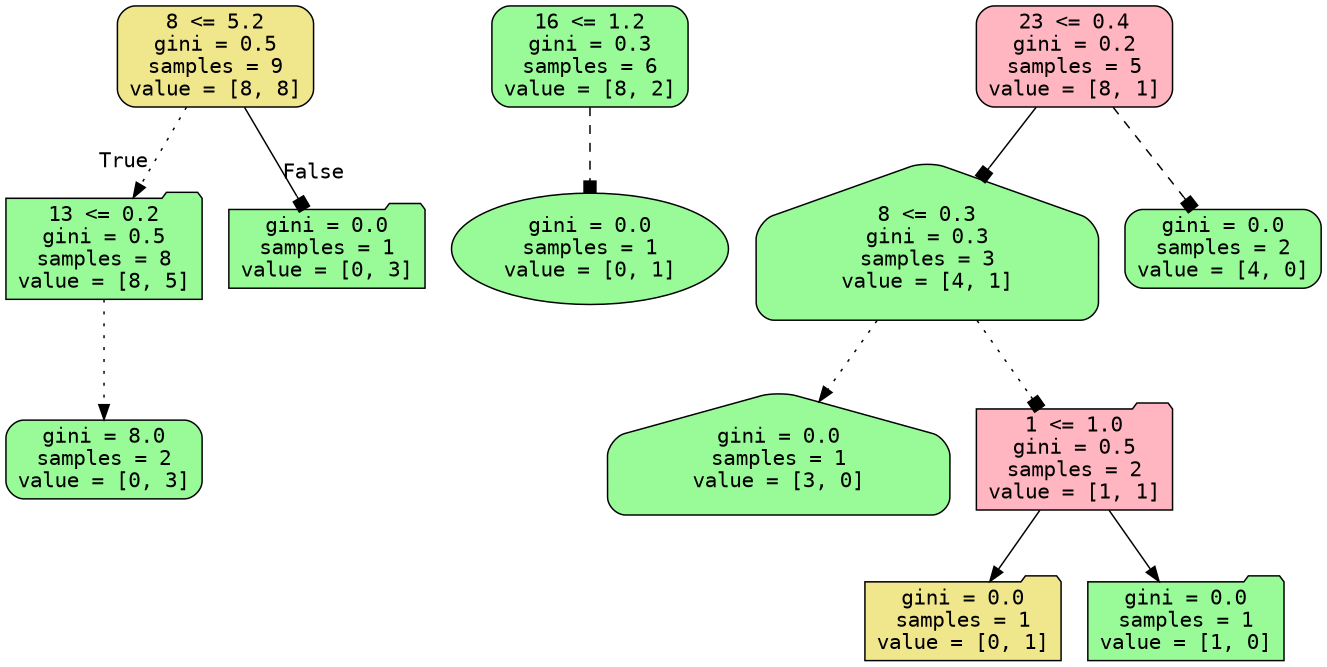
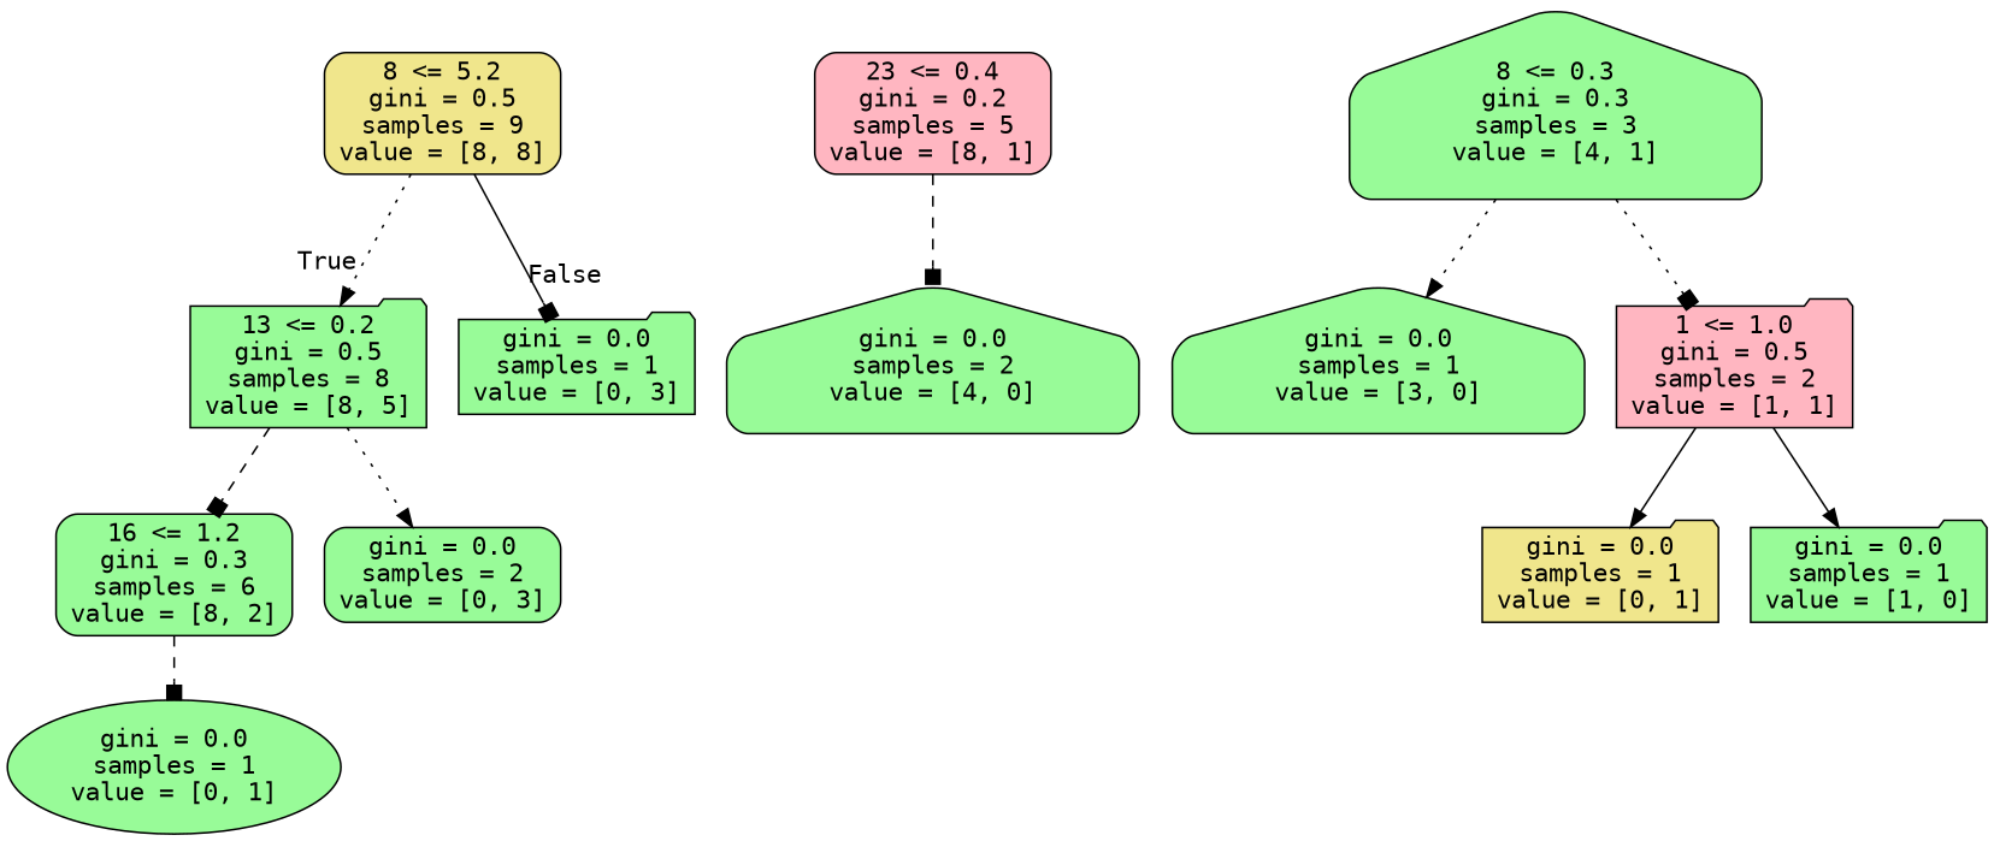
  digraph {
    fontname="DejaVu Sans Mono"
    node [color=black fillcolor=palegreen fontname="DejaVu Sans Mono" shape=folder style="rounded,filled"]
    edge [arrowhead=box fontname="DejaVu Sans Mono" style=dotted]
    n1 [fillcolor=khaki label="8 <= 5.2\ngini = 0.5\nsamples = 9\nvalue = [8, 8]" shape=box]
    n2 [label="13 <= 0.2\ngini = 0.5\nsamples = 8\nvalue = [8, 5]"]
    n3 [label="gini = 0.0\nsamples = 1\nvalue = [0, 3]"]
    n4 [label="16 <= 1.2\ngini = 0.3\nsamples = 6\nvalue = [8, 2]" shape=box]
-   n5 [label="gini = 8.0\nsamples = 2\nvalue = [0, 3]" shape=box]
+   n5 [label="gini = 0.0\nsamples = 2\nvalue = [0, 3]" shape=box]
    n6 [label="gini = 0.0\nsamples = 1\nvalue = [0, 1]" shape=ellipse]
    n7 [fillcolor=lightpink label="23 <= 0.4\ngini = 0.2\nsamples = 5\nvalue = [8, 1]" shape=box]
    n8 [label="8 <= 0.3\ngini = 0.3\nsamples = 3\nvalue = [4, 1]" shape=house]
-   n9 [label="gini = 0.0\nsamples = 2\nvalue = [4, 0]" shape=box]
+   n9 [label="gini = 0.0\nsamples = 2\nvalue = [4, 0]" shape=house]
    n10 [label="gini = 0.0\nsamples = 1\nvalue = [3, 0]" shape=house]
    n11 [fillcolor=lightpink label="1 <= 1.0\ngini = 0.5\nsamples = 2\nvalue = [1, 1]"]
    n12 [fillcolor=khaki label="gini = 0.0\nsamples = 1\nvalue = [0, 1]"]
    n13 [label="gini = 0.0\nsamples = 1\nvalue = [1, 0]"]
    n1 -> n2 [arrowhead=normal headlabel=True labelangle=45 labeldistance=2.5]
    n1 -> n3 [headlabel=False labelangle=-45 labeldistance=2.5 style=solid]
+   n2 -> n4 [style=dashed]
    n2 -> n5 [arrowhead=normal]
    n4 -> n6 [style=dashed]
-   n7 -> n8 [style=solid]
    n7 -> n9 [style=dashed]
    n8 -> n10 [arrowhead=normal]
    n8 -> n11
    n11 -> n12 [arrowhead=normal style=solid]
    n11 -> n13 [arrowhead=normal style=solid]
  }
